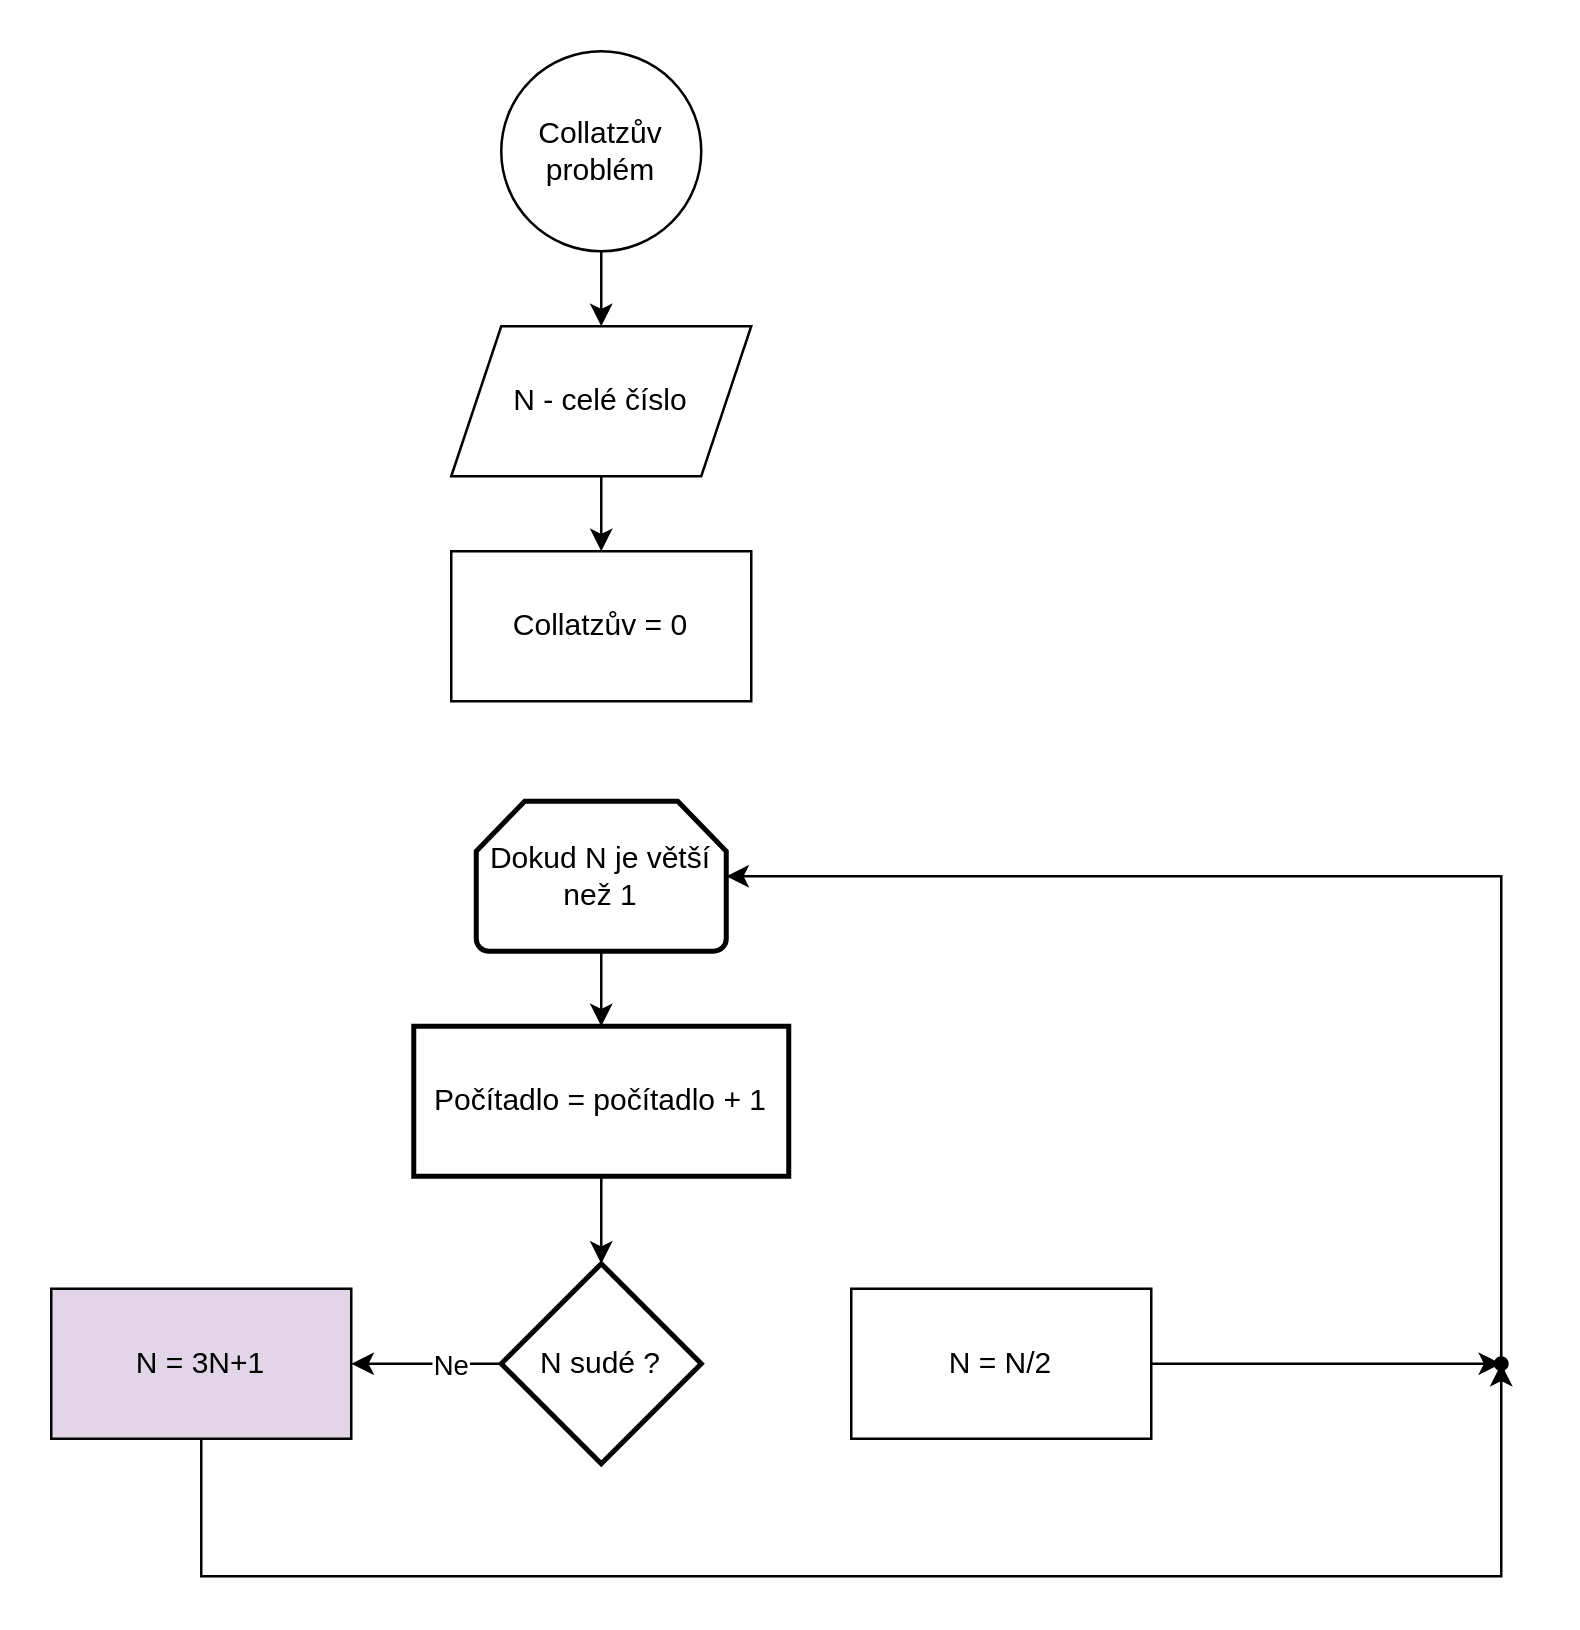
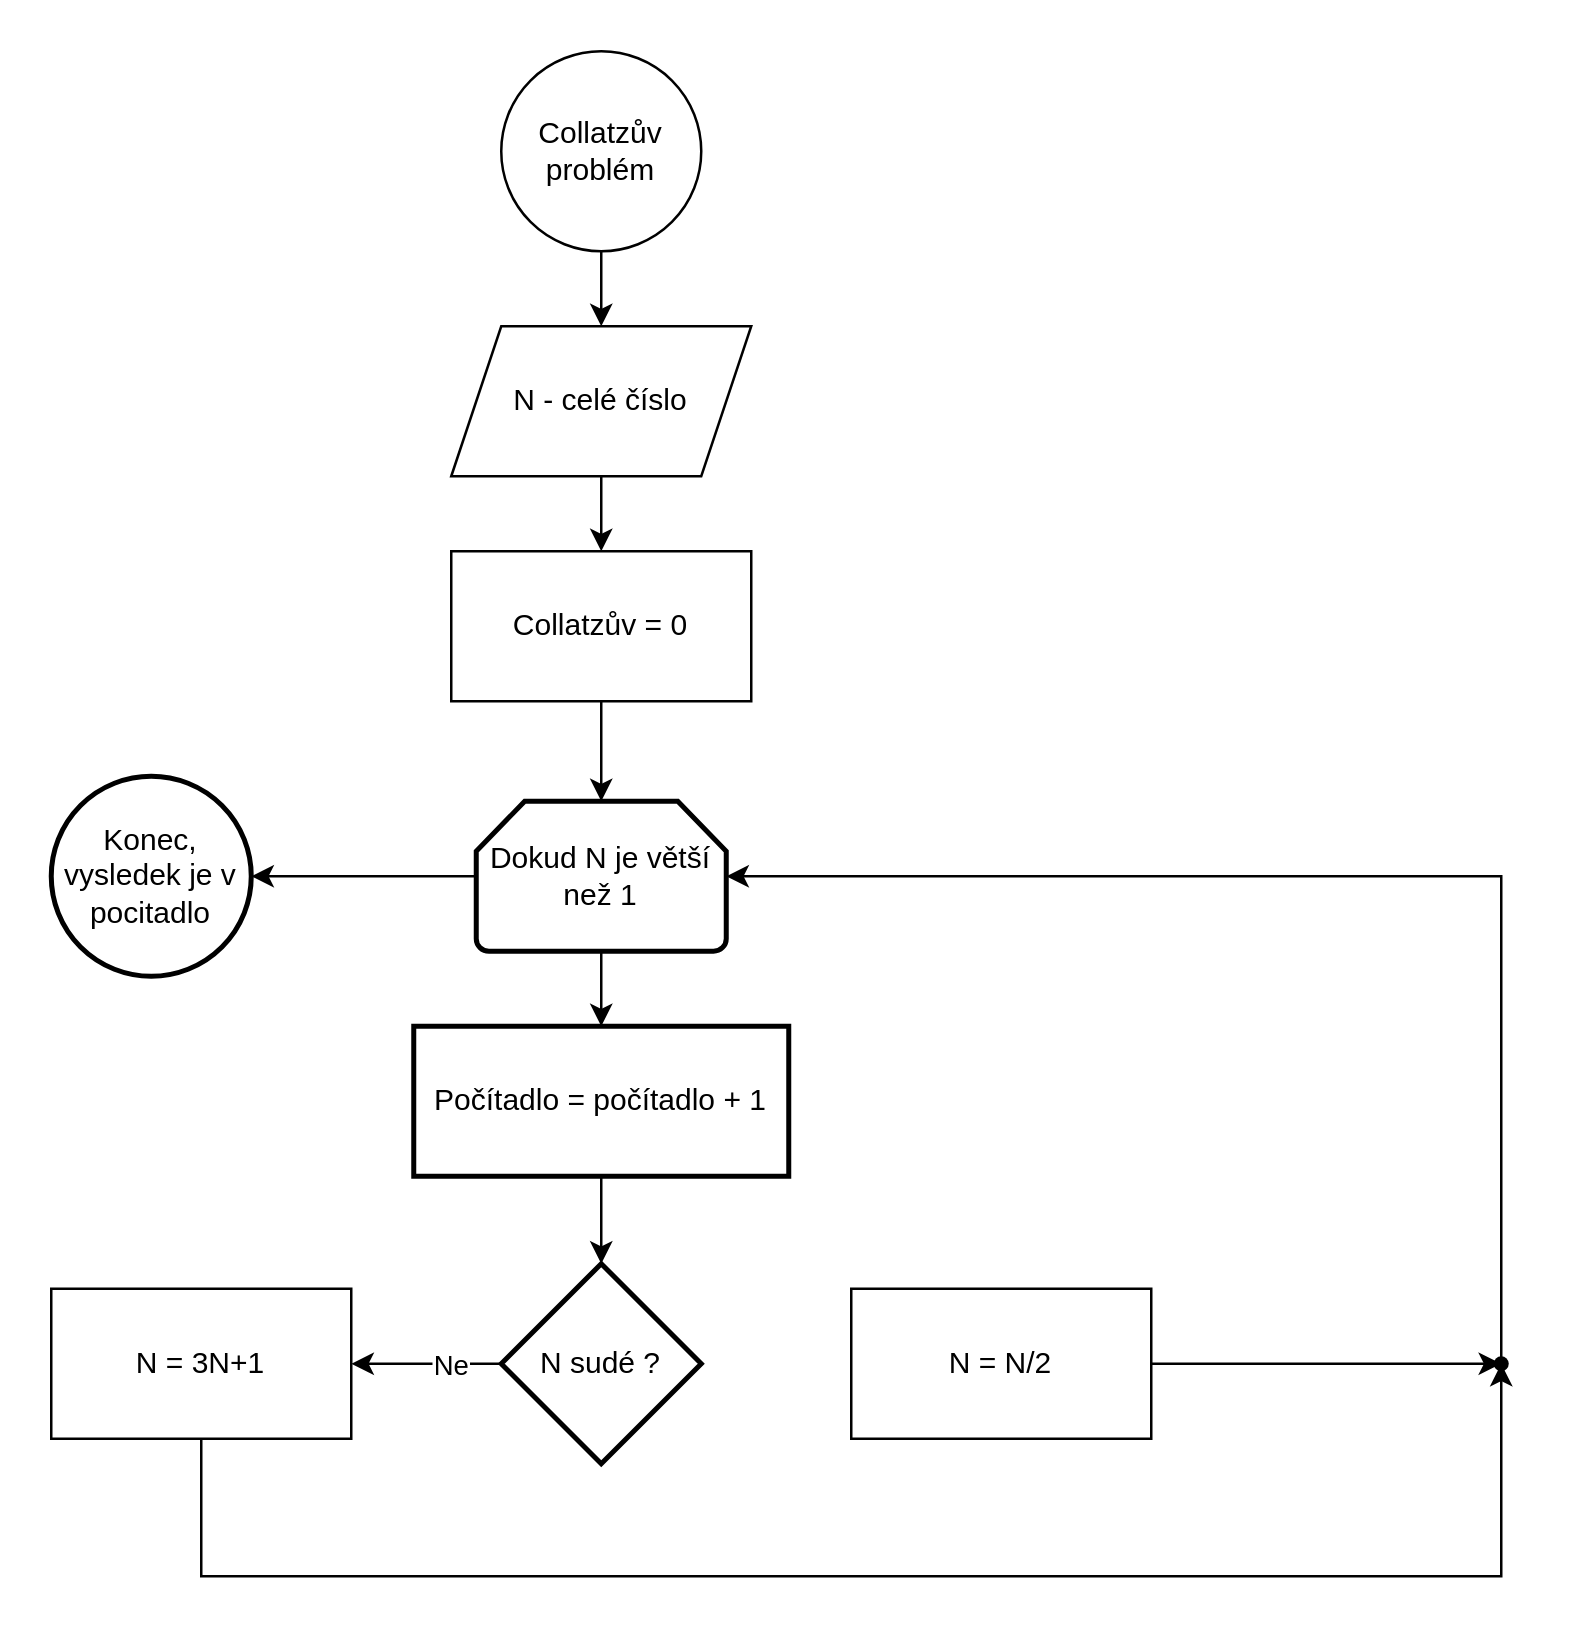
  <mxCell id="0" />
  <mxCell id="1" parent="0" />
  <mxCell id="2" value="" style="edgeStyle=orthogonalEdgeStyle;rounded=0;orthogonalLoop=1;jettySize=auto;html=1;" edge="1" parent="1" source="3" target="5"><mxGeometry relative="1" as="geometry" /></mxCell>
  <mxCell id="3" value="Collatzův&lt;br&gt;problém" style="ellipse;whiteSpace=wrap;html=1;aspect=fixed;" vertex="1" parent="1"><mxGeometry x="200" y="20" width="80" height="80" as="geometry" /></mxCell>
  <mxCell id="4" value="" style="edgeStyle=orthogonalEdgeStyle;rounded=0;orthogonalLoop=1;jettySize=auto;html=1;" edge="1" parent="1" source="5" target="6"><mxGeometry relative="1" as="geometry" /></mxCell>
  <mxCell id="5" value="N - celé číslo" style="shape=parallelogram;perimeter=parallelogramPerimeter;whiteSpace=wrap;html=1;fixedSize=1;" vertex="1" parent="1"><mxGeometry x="180" y="130" width="120" height="60" as="geometry" /></mxCell>
  <mxCell id="6" value="Collatzův = 0" style="whiteSpace=wrap;html=1;" vertex="1" parent="1"><mxGeometry x="180" y="220" width="120" height="60" as="geometry" /></mxCell>
  <mxCell id="7" value="" style="edgeStyle=orthogonalEdgeStyle;rounded=0;orthogonalLoop=1;jettySize=auto;html=1;" edge="1" parent="1" source="9" target="12"><mxGeometry relative="1" as="geometry" /></mxCell>
+ <mxCell id="8" value="" style="edgeStyle=orthogonalEdgeStyle;rounded=0;orthogonalLoop=1;jettySize=auto;html=1;" edge="1" parent="1" source="9" target="22"><mxGeometry relative="1" as="geometry" /></mxCell>
  <mxCell id="9" value="Dokud N je větší než 1" style="strokeWidth=2;html=1;shape=mxgraph.flowchart.loop_limit;whiteSpace=wrap;" vertex="1" parent="1"><mxGeometry x="190" y="320" width="100" height="60" as="geometry" /></mxCell>
+ <mxCell id="10" style="edgeStyle=orthogonalEdgeStyle;rounded=0;orthogonalLoop=1;jettySize=auto;html=1;entryX=0.5;entryY=0;entryDx=0;entryDy=0;entryPerimeter=0;" edge="1" parent="1" source="6" target="9"><mxGeometry relative="1" as="geometry" /></mxCell>
  <mxCell id="11" value="" style="edgeStyle=orthogonalEdgeStyle;rounded=0;orthogonalLoop=1;jettySize=auto;html=1;" edge="1" parent="1" source="12" target="15"><mxGeometry relative="1" as="geometry" /></mxCell>
  <mxCell id="12" value="Počítadlo = počítadlo + 1" style="whiteSpace=wrap;html=1;strokeWidth=2;" vertex="1" parent="1"><mxGeometry x="165" y="410" width="150" height="60" as="geometry" /></mxCell>
  <mxCell id="13" style="edgeStyle=orthogonalEdgeStyle;rounded=0;orthogonalLoop=1;jettySize=auto;html=1;entryX=1;entryY=0.5;entryDx=0;entryDy=0;" edge="1" parent="1" source="15" target="19"><mxGeometry relative="1" as="geometry"><mxPoint x="140" y="545" as="targetPoint" /></mxGeometry></mxCell>
  <mxCell id="14" value="Ne" style="edgeLabel;html=1;align=center;verticalAlign=middle;resizable=0;points=[];" vertex="1" connectable="0" parent="13"><mxGeometry x="0.15" y="-7" relative="1" as="geometry"><mxPoint x="14" y="7" as="offset" /></mxGeometry></mxCell>
  <mxCell id="15" value="N sudé ?" style="rhombus;whiteSpace=wrap;html=1;strokeWidth=2;" vertex="1" parent="1"><mxGeometry x="200" y="505" width="80" height="80" as="geometry" /></mxCell>
  <mxCell id="16" value="" style="edgeStyle=orthogonalEdgeStyle;rounded=0;orthogonalLoop=1;jettySize=auto;html=1;" edge="1" parent="1" source="17" target="20"><mxGeometry relative="1" as="geometry" /></mxCell>
  <mxCell id="17" value="N = N/2" style="rounded=0;whiteSpace=wrap;html=1;" vertex="1" parent="1"><mxGeometry x="340" y="515" width="120" height="60" as="geometry" /></mxCell>
  <mxCell id="18" style="edgeStyle=orthogonalEdgeStyle;rounded=0;orthogonalLoop=1;jettySize=auto;html=1;" edge="1" parent="1" source="19" target="20"><mxGeometry relative="1" as="geometry"><Array as="points"><mxPoint x="80" y="630" /><mxPoint x="600" y="630" /></Array></mxGeometry></mxCell>
- <mxCell id="19" value="N = 3N+1" style="rounded=0;whiteSpace=wrap;html=1;fillColor=#e1d5e7;" vertex="1" parent="1"><mxGeometry x="20" y="515" width="120" height="60" as="geometry" /></mxCell>
+ <mxCell id="19" value="N = 3N+1" style="rounded=0;whiteSpace=wrap;html=1;" vertex="1" parent="1"><mxGeometry x="20" y="515" width="120" height="60" as="geometry" /></mxCell>
  <mxCell id="20" value="" style="shape=waypoint;sketch=0;size=6;pointerEvents=1;points=[];fillColor=default;resizable=0;rotatable=0;perimeter=centerPerimeter;snapToPoint=1;rounded=0;" vertex="1" parent="1"><mxGeometry x="590" y="535" width="20" height="20" as="geometry" /></mxCell>
  <mxCell id="21" style="edgeStyle=orthogonalEdgeStyle;rounded=0;orthogonalLoop=1;jettySize=auto;html=1;entryX=1;entryY=0.5;entryDx=0;entryDy=0;entryPerimeter=0;" edge="1" parent="1" source="20" target="9"><mxGeometry relative="1" as="geometry"><Array as="points"><mxPoint x="600" y="350" /></Array></mxGeometry></mxCell>
+ <mxCell id="22" value="Konec, vysledek je v pocitadlo" style="ellipse;whiteSpace=wrap;html=1;strokeWidth=2;" vertex="1" parent="1"><mxGeometry x="20" y="310" width="80" height="80" as="geometry" /></mxCell>
